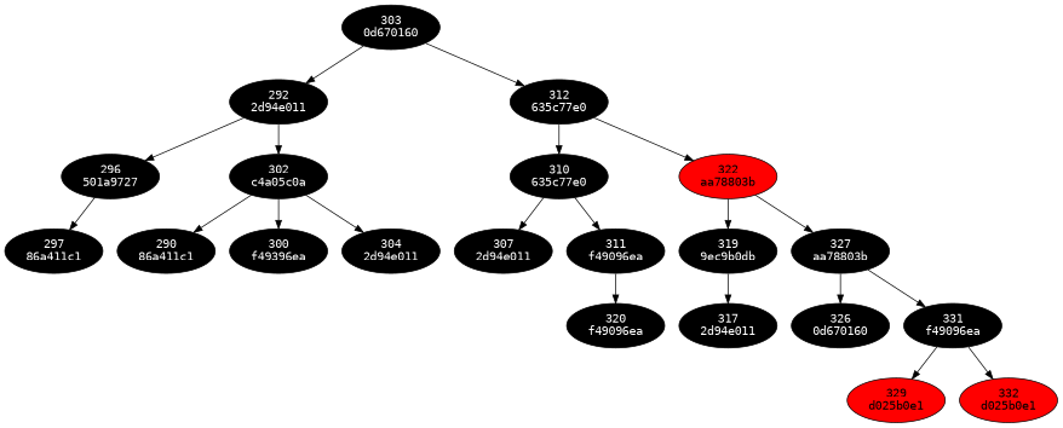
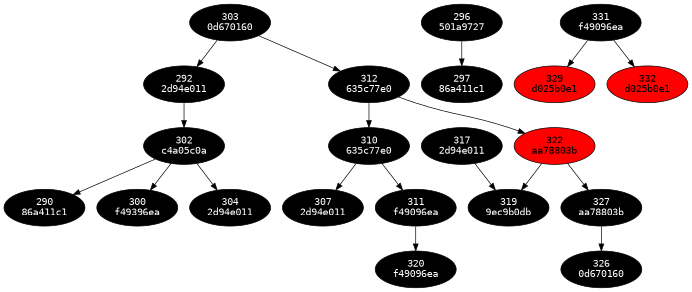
  digraph {
    fontname="DejaVu Sans Mono"
    node [fillcolor=black fontcolor=white fontname="DejaVu Sans Mono" style=filled]
    edge [fontname="DejaVu Sans Mono"]
    n1 [label="303\n0d670160"]
    n2 [label="292\n2d94e011"]
    n3 [label="312\n635c77e0"]
    n4 [label="296\n501a9727"]
    n5 [label="302\nc4a05c0a"]
    n6 [label="310\n635c77e0"]
    n7 [fillcolor=red fontcolor=black label="322\naa78803b"]
    n8 [label="297\n86a411c1"]
    n9 [label="290\n86a411c1"]
    n10 [label="300\nf49396ea"]
    n11 [label="304\n2d94e011"]
    n12 [label="307\n2d94e011"]
    n13 [label="311\nf49096ea"]
    n14 [label="319\n9ec9b0db"]
    n15 [label="327\naa78803b"]
    n16 [label="320\nf49096ea"]
    n17 [label="317\n2d94e011"]
    n18 [label="326\n0d670160"]
    n19 [label="331\nf49096ea"]
    n20 [fillcolor=red fontcolor=black label="329\nd025b0e1"]
    n21 [fillcolor=red fontcolor=black label="332\nd025b0e1"]
    n1 -> n2
    n1 -> n3
-   n2 -> n4
    n2 -> n5
    n3 -> n6
    n3 -> n7
    n4 -> n8
    n5 -> n9
    n5 -> n10
    n5 -> n11
    n6 -> n12
    n6 -> n13
    n7 -> n14
    n7 -> n15
    n13 -> n16
-   n14 -> n17
+   n17 -> n14
    n15 -> n18
-   n15 -> n19
    n19 -> n20
    n19 -> n21
  }
